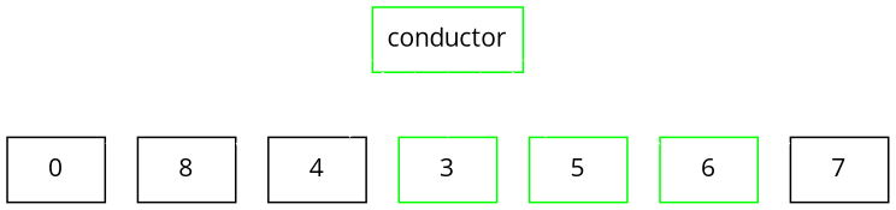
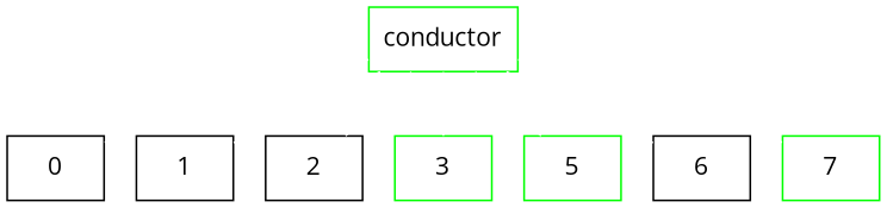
  digraph {
    fontname="Open Sans"
    node [color=black fontname="Open Sans" shape=polygon sides=4]
    edge [color=white dir=none fontname="Open Sans"]
    0
-   1 [label=8]
-   2 [label=4]
+   1
+   2
    3 [color=green]
    5 [color=green]
-   6 [color=green]
-   7
+   6
+   7 [color=green]
    conductor [color=green]
    subgraph sub_1 {
      0
      1
      2
      3
      5
      6
      7
      conductor
    }
    conductor -> 0
    conductor -> 1
    conductor -> 2
    conductor -> 3
    conductor -> 5
    conductor -> 6
    conductor -> 7
  }
